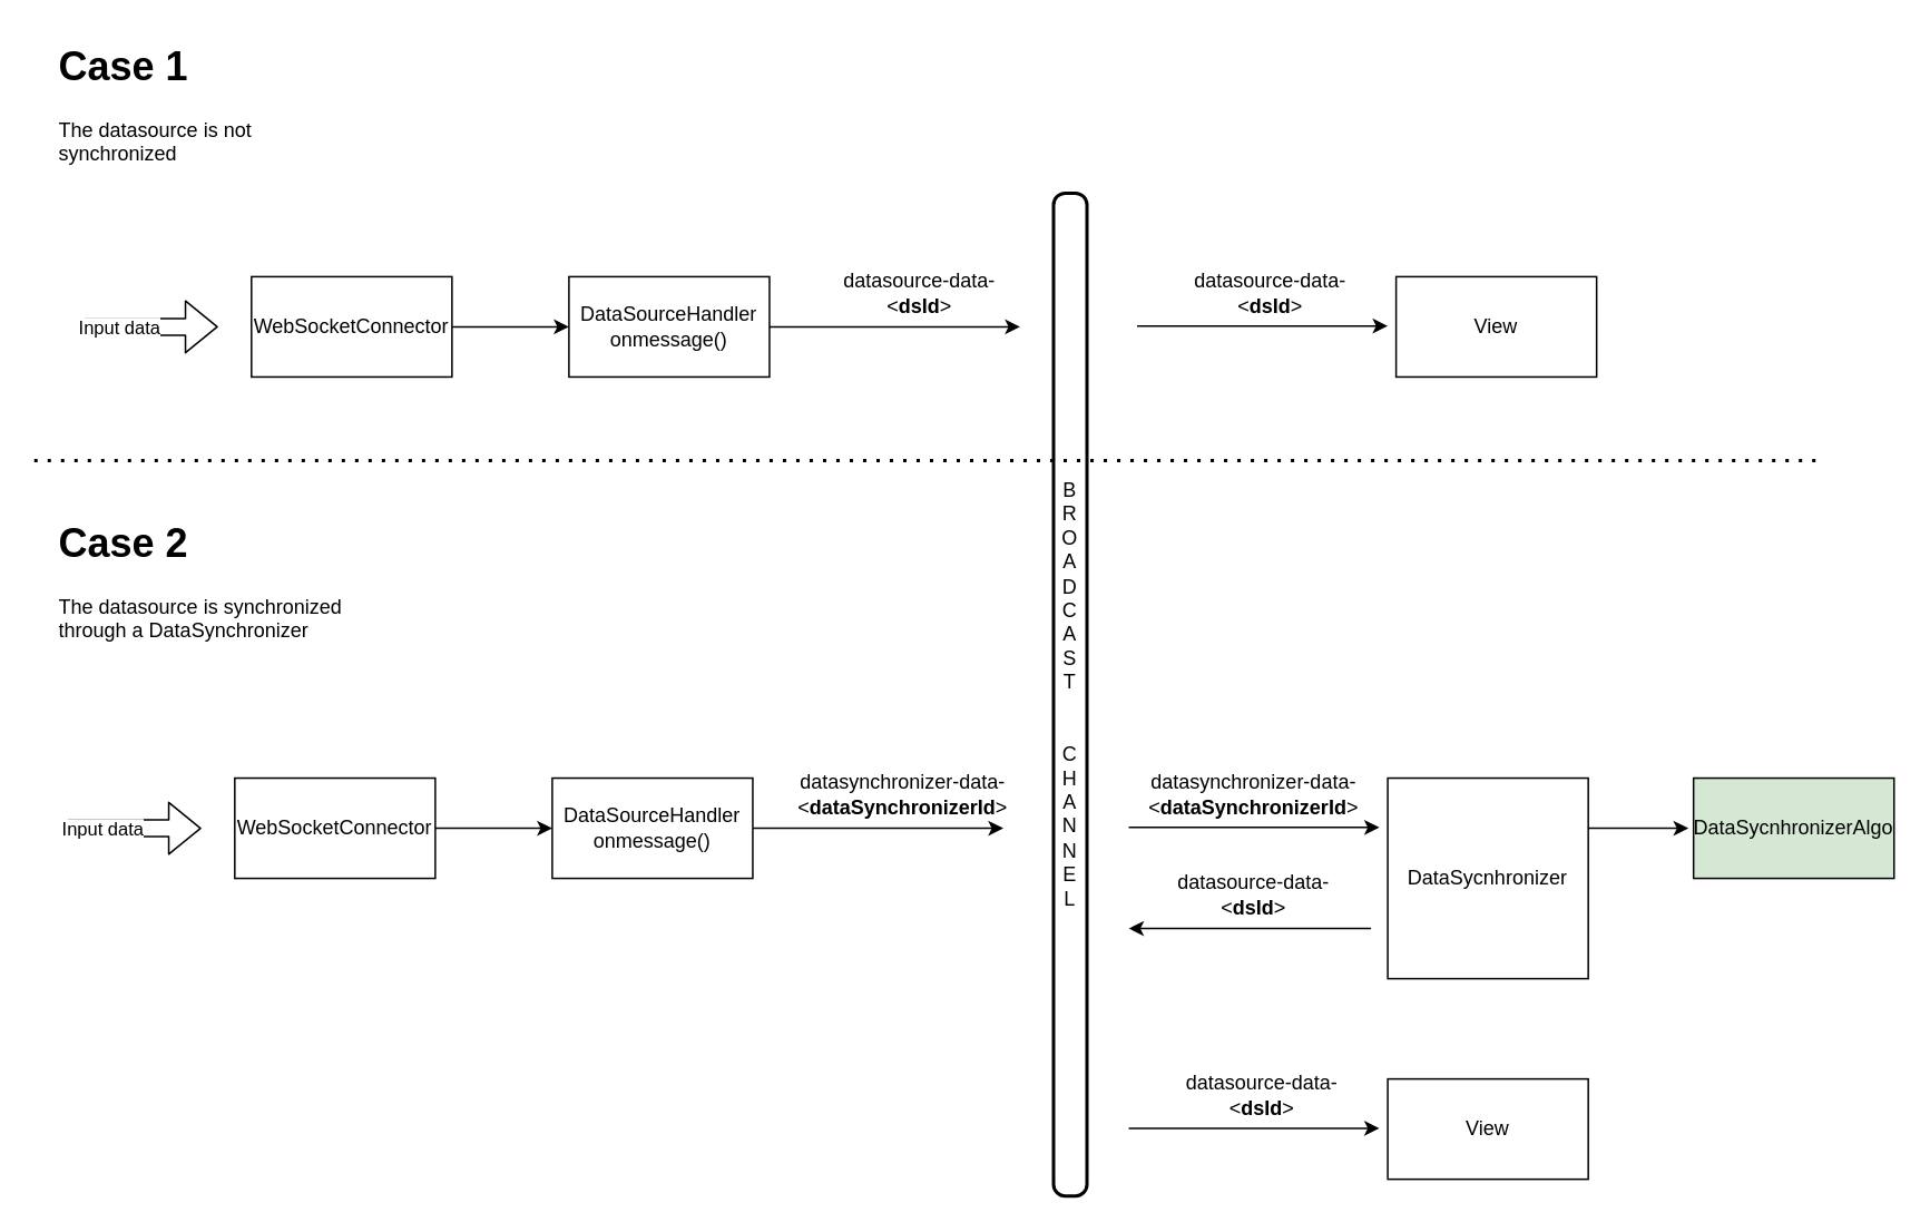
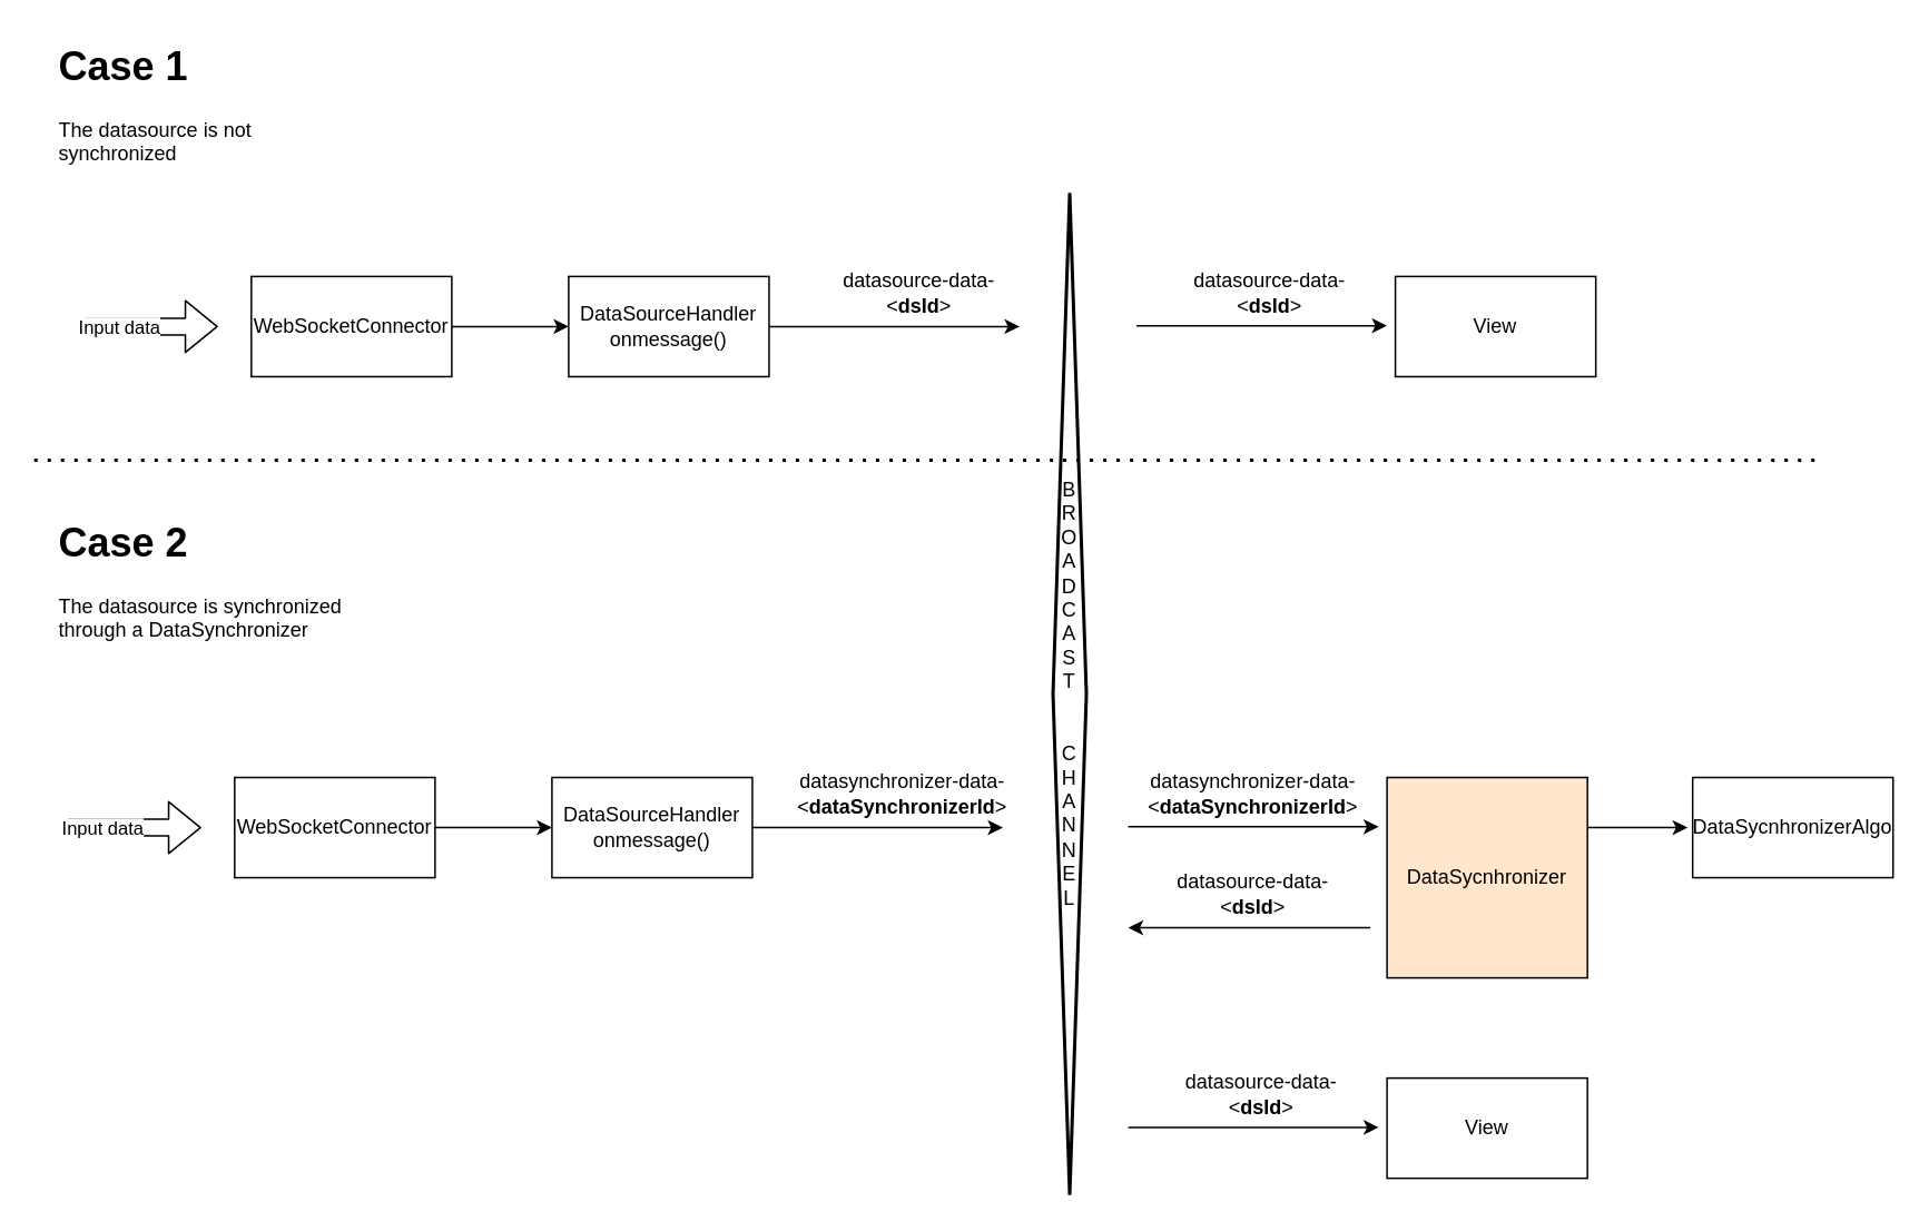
  <mxCell id="0" />
  <mxCell id="1" parent="0" />
- <mxCell id="2" value="B&lt;br&gt;R&lt;br&gt;O&lt;br&gt;A&lt;br&gt;D&lt;br&gt;C&lt;br&gt;A&lt;br&gt;S&lt;br&gt;T&lt;br&gt;&lt;br&gt;&lt;br&gt;C&lt;br&gt;H&lt;br&gt;A&lt;br&gt;N&lt;br&gt;N&lt;br&gt;E&lt;br&gt;L" style="rounded=1;whiteSpace=wrap;html=1;absoluteArcSize=1;arcSize=14;strokeWidth=2;" vertex="1" parent="1"><mxGeometry x="630" y="115" width="20" height="600" as="geometry" /></mxCell>
+ <mxCell id="2" value="B&lt;br&gt;R&lt;br&gt;O&lt;br&gt;A&lt;br&gt;D&lt;br&gt;C&lt;br&gt;A&lt;br&gt;S&lt;br&gt;T&lt;br&gt;&lt;br&gt;&lt;br&gt;C&lt;br&gt;H&lt;br&gt;A&lt;br&gt;N&lt;br&gt;N&lt;br&gt;E&lt;br&gt;L" style="rhombus;whiteSpace=wrap;html=1;absoluteArcSize=1;arcSize=14;strokeWidth=2;" vertex="1" parent="1"><mxGeometry x="630" y="115" width="20" height="600" as="geometry" /></mxCell>
  <mxCell id="3" style="edgeStyle=orthogonalEdgeStyle;rounded=0;orthogonalLoop=1;jettySize=auto;html=1;entryX=0;entryY=0.5;entryDx=0;entryDy=0;" edge="1" parent="1" source="4" target="8"><mxGeometry relative="1" as="geometry" /></mxCell>
  <mxCell id="4" value="WebSocketConnector" style="rounded=0;whiteSpace=wrap;html=1;" vertex="1" parent="1"><mxGeometry x="150" y="165" width="120" height="60" as="geometry" /></mxCell>
  <mxCell id="5" value="" style="shape=flexArrow;endArrow=classic;html=1;" edge="1" parent="1"><mxGeometry width="50" height="50" relative="1" as="geometry"><mxPoint x="50" y="195" as="sourcePoint" /><mxPoint x="130" y="195" as="targetPoint" /></mxGeometry></mxCell>
  <mxCell id="6" value="Input data" style="edgeLabel;html=1;align=center;verticalAlign=middle;resizable=0;points=[];" vertex="1" connectable="0" parent="5"><mxGeometry x="-0.508" y="-8" relative="1" as="geometry"><mxPoint y="-8" as="offset" /></mxGeometry></mxCell>
  <mxCell id="7" style="edgeStyle=orthogonalEdgeStyle;rounded=0;orthogonalLoop=1;jettySize=auto;html=1;" edge="1" parent="1" source="8"><mxGeometry relative="1" as="geometry"><mxPoint x="610" y="195" as="targetPoint" /></mxGeometry></mxCell>
  <mxCell id="8" value="DataSourceHandler&lt;br&gt;onmessage()" style="rounded=0;whiteSpace=wrap;html=1;" vertex="1" parent="1"><mxGeometry x="340" y="165" width="120" height="60" as="geometry" /></mxCell>
  <mxCell id="9" value="" style="endArrow=none;dashed=1;html=1;dashPattern=1 3;strokeWidth=2;" edge="1" parent="1"><mxGeometry width="50" height="50" relative="1" as="geometry"><mxPoint x="20" y="275" as="sourcePoint" /><mxPoint x="1090" y="275" as="targetPoint" /></mxGeometry></mxCell>
  <mxCell id="10" value="View" style="rounded=0;whiteSpace=wrap;html=1;" vertex="1" parent="1"><mxGeometry x="835" y="165" width="120" height="60" as="geometry" /></mxCell>
  <mxCell id="11" style="edgeStyle=orthogonalEdgeStyle;rounded=0;orthogonalLoop=1;jettySize=auto;html=1;" edge="1" parent="1"><mxGeometry relative="1" as="geometry"><mxPoint x="830" y="194.5" as="targetPoint" /><mxPoint x="680" y="194.5" as="sourcePoint" /></mxGeometry></mxCell>
  <mxCell id="12" value="datasource-data-&amp;lt;&lt;b&gt;dsId&lt;/b&gt;&amp;gt;" style="text;html=1;strokeColor=none;fillColor=none;align=center;verticalAlign=middle;whiteSpace=wrap;rounded=0;" vertex="1" parent="1"><mxGeometry x="490" y="165" width="120" height="20" as="geometry" /></mxCell>
  <mxCell id="13" value="datasource-data-&amp;lt;&lt;b&gt;dsId&lt;/b&gt;&amp;gt;" style="text;html=1;strokeColor=none;fillColor=none;align=center;verticalAlign=middle;whiteSpace=wrap;rounded=0;" vertex="1" parent="1"><mxGeometry x="700" y="165" width="120" height="20" as="geometry" /></mxCell>
  <mxCell id="14" value="&lt;h1&gt;Case 1&lt;/h1&gt;&lt;p&gt;The datasource is not synchronized&lt;/p&gt;" style="text;html=1;strokeColor=none;fillColor=none;spacing=5;spacingTop=-20;whiteSpace=wrap;overflow=hidden;rounded=0;" vertex="1" parent="1"><mxGeometry x="30" y="20" width="190" height="120" as="geometry" /></mxCell>
  <mxCell id="15" value="&lt;h1&gt;Case 2&lt;/h1&gt;&lt;p&gt;The datasource is synchronized through a DataSynchronizer&lt;/p&gt;" style="text;html=1;strokeColor=none;fillColor=none;spacing=5;spacingTop=-20;whiteSpace=wrap;overflow=hidden;rounded=0;" vertex="1" parent="1"><mxGeometry x="30" y="305" width="190" height="120" as="geometry" /></mxCell>
  <mxCell id="16" style="edgeStyle=orthogonalEdgeStyle;rounded=0;orthogonalLoop=1;jettySize=auto;html=1;entryX=0;entryY=0.5;entryDx=0;entryDy=0;" edge="1" parent="1" source="17" target="21"><mxGeometry relative="1" as="geometry" /></mxCell>
  <mxCell id="17" value="WebSocketConnector" style="rounded=0;whiteSpace=wrap;html=1;" vertex="1" parent="1"><mxGeometry x="140" y="465" width="120" height="60" as="geometry" /></mxCell>
  <mxCell id="18" value="" style="shape=flexArrow;endArrow=classic;html=1;" edge="1" parent="1"><mxGeometry width="50" height="50" relative="1" as="geometry"><mxPoint x="40" y="495" as="sourcePoint" /><mxPoint x="120" y="495" as="targetPoint" /></mxGeometry></mxCell>
  <mxCell id="19" value="Input data" style="edgeLabel;html=1;align=center;verticalAlign=middle;resizable=0;points=[];" vertex="1" connectable="0" parent="18"><mxGeometry x="-0.508" y="-8" relative="1" as="geometry"><mxPoint y="-8" as="offset" /></mxGeometry></mxCell>
  <mxCell id="20" style="edgeStyle=orthogonalEdgeStyle;rounded=0;orthogonalLoop=1;jettySize=auto;html=1;" edge="1" parent="1" source="21"><mxGeometry relative="1" as="geometry"><mxPoint x="600" y="495" as="targetPoint" /></mxGeometry></mxCell>
  <mxCell id="21" value="DataSourceHandler&lt;br&gt;onmessage()" style="rounded=0;whiteSpace=wrap;html=1;" vertex="1" parent="1"><mxGeometry x="330" y="465" width="120" height="60" as="geometry" /></mxCell>
  <mxCell id="22" value="datasynchronizer-data-&amp;lt;&lt;b&gt;dataSynchronizerId&lt;/b&gt;&amp;gt;" style="text;html=1;strokeColor=none;fillColor=none;align=center;verticalAlign=middle;whiteSpace=wrap;rounded=0;" vertex="1" parent="1"><mxGeometry x="480" y="465" width="120" height="20" as="geometry" /></mxCell>
  <mxCell id="23" style="edgeStyle=orthogonalEdgeStyle;rounded=0;orthogonalLoop=1;jettySize=auto;html=1;exitX=1;exitY=0.25;exitDx=0;exitDy=0;" edge="1" parent="1" source="24"><mxGeometry relative="1" as="geometry"><mxPoint x="1010" y="495" as="targetPoint" /></mxGeometry></mxCell>
- <mxCell id="24" value="DataSycnhronizer" style="rounded=0;whiteSpace=wrap;html=1;" vertex="1" parent="1"><mxGeometry x="830" y="465" width="120" height="120" as="geometry" /></mxCell>
+ <mxCell id="24" value="DataSycnhronizer" style="rounded=0;whiteSpace=wrap;html=1;fillColor=#ffe6cc;" vertex="1" parent="1"><mxGeometry x="830" y="465" width="120" height="120" as="geometry" /></mxCell>
  <mxCell id="25" style="edgeStyle=orthogonalEdgeStyle;rounded=0;orthogonalLoop=1;jettySize=auto;html=1;" edge="1" parent="1"><mxGeometry relative="1" as="geometry"><mxPoint x="825" y="494.5" as="targetPoint" /><mxPoint x="675" y="494.5" as="sourcePoint" /></mxGeometry></mxCell>
  <mxCell id="26" value="datasynchronizer-data-&amp;lt;&lt;b&gt;dataSynchronizerId&lt;/b&gt;&amp;gt;" style="text;html=1;strokeColor=none;fillColor=none;align=center;verticalAlign=middle;whiteSpace=wrap;rounded=0;" vertex="1" parent="1"><mxGeometry x="690" y="465" width="120" height="20" as="geometry" /></mxCell>
- <mxCell id="27" value="DataSycnhronizerAlgo" style="rounded=0;whiteSpace=wrap;html=1;fillColor=#d5e8d4;" vertex="1" parent="1"><mxGeometry x="1013" y="465" width="120" height="60" as="geometry" /></mxCell>
+ <mxCell id="27" value="DataSycnhronizerAlgo" style="rounded=0;whiteSpace=wrap;html=1;" vertex="1" parent="1"><mxGeometry x="1013" y="465" width="120" height="60" as="geometry" /></mxCell>
  <mxCell id="28" style="edgeStyle=orthogonalEdgeStyle;rounded=0;orthogonalLoop=1;jettySize=auto;html=1;" edge="1" parent="1"><mxGeometry relative="1" as="geometry"><mxPoint x="820" y="555" as="sourcePoint" /><mxPoint x="675" y="555" as="targetPoint" /><Array as="points"><mxPoint x="675" y="555" /></Array></mxGeometry></mxCell>
  <mxCell id="29" value="datasource-data-&amp;lt;&lt;b&gt;dsId&lt;/b&gt;&amp;gt;" style="text;html=1;strokeColor=none;fillColor=none;align=center;verticalAlign=middle;whiteSpace=wrap;rounded=0;" vertex="1" parent="1"><mxGeometry x="690" y="525" width="120" height="20" as="geometry" /></mxCell>
  <mxCell id="30" value="View" style="rounded=0;whiteSpace=wrap;html=1;" vertex="1" parent="1"><mxGeometry x="830" y="645" width="120" height="60" as="geometry" /></mxCell>
  <mxCell id="31" style="edgeStyle=orthogonalEdgeStyle;rounded=0;orthogonalLoop=1;jettySize=auto;html=1;" edge="1" parent="1"><mxGeometry relative="1" as="geometry"><mxPoint x="825" y="674.5" as="targetPoint" /><mxPoint x="675" y="674.5" as="sourcePoint" /></mxGeometry></mxCell>
  <mxCell id="32" value="datasource-data-&amp;lt;&lt;b&gt;dsId&lt;/b&gt;&amp;gt;" style="text;html=1;strokeColor=none;fillColor=none;align=center;verticalAlign=middle;whiteSpace=wrap;rounded=0;" vertex="1" parent="1"><mxGeometry x="695" y="645" width="120" height="20" as="geometry" /></mxCell>
